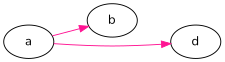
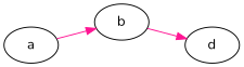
  strict digraph {
    fontname=Nunito
    rankdir=LR
    node [color=black fontname=Nunito]
    edge [color=deeppink fontname=Nunito]
    b
    d
    a
-   a -> d [peso=2]
+   b -> d [peso=2]
    a -> b [peso=5]
  }
